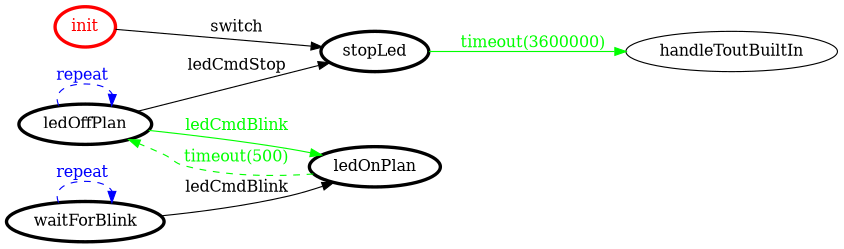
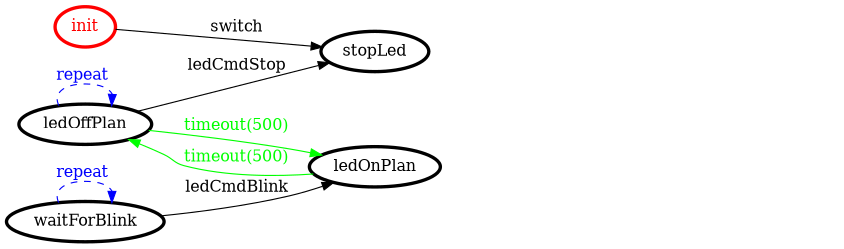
  digraph {
    rankdir=LR
    node [color=black fontcolor=black penwidth=3]
    edge [color=black fontcolor=black]
    init [color=red fontcolor=red]
    stopLed
    waitForBlink
    ledOnPlan
    ledOffPlan
-   handleToutBuiltIn [color="" fontcolor="" penwidth=""]
    init -> stopLed [label=switch]
-   stopLed -> handleToutBuiltIn [color=green fontcolor=green label="timeout(3600000)"]
    waitForBlink -> waitForBlink [color=blue fontcolor=blue label="repeat " style=dashed]
    waitForBlink -> ledOnPlan [label=ledCmdBlink]
-   ledOnPlan -> ledOffPlan [color=green fontcolor=green label="timeout(500)" style=dashed]
+   ledOnPlan -> ledOffPlan [color=green fontcolor=green label="timeout(500)"]
    ledOffPlan -> stopLed [label=ledCmdStop]
-   ledOffPlan -> ledOnPlan [color=green fontcolor=green label=ledCmdBlink]
+   ledOffPlan -> ledOnPlan [color=green fontcolor=green label="timeout(500)"]
    ledOffPlan -> ledOffPlan [color=blue fontcolor=blue label="repeat " style=dashed]
  }
